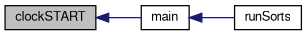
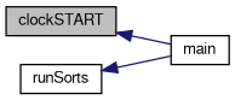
  digraph {
    rankdir=LR
    node [color=black fillcolor=white fontname=FreeSans fontsize=10 shape=record style=filled]
    edge [color=midnightblue dir=back fontname=FreeSans fontsize=10 labelfontname=FreeSans labelfontsize=10 style=solid]
    n1 [fillcolor=grey75 fontcolor=black height=0.2 label=clockSTART width=0.4]
    n2 [height=0.2 label=main width=0.4]
    n3 [height=0.2 label=runSorts width=0.4]
    n1 -> n2
-   n2 -> n3
+   n3 -> n2
  }
